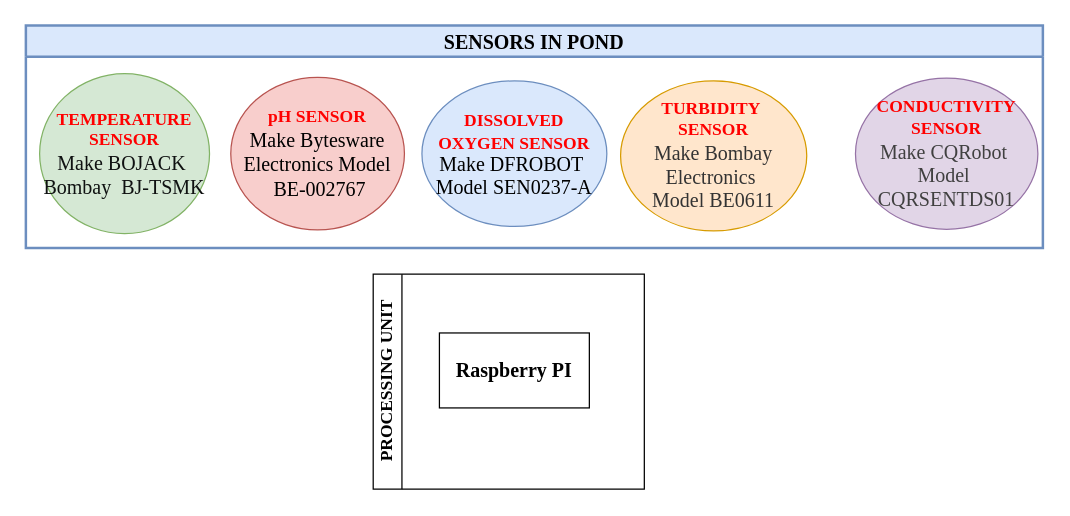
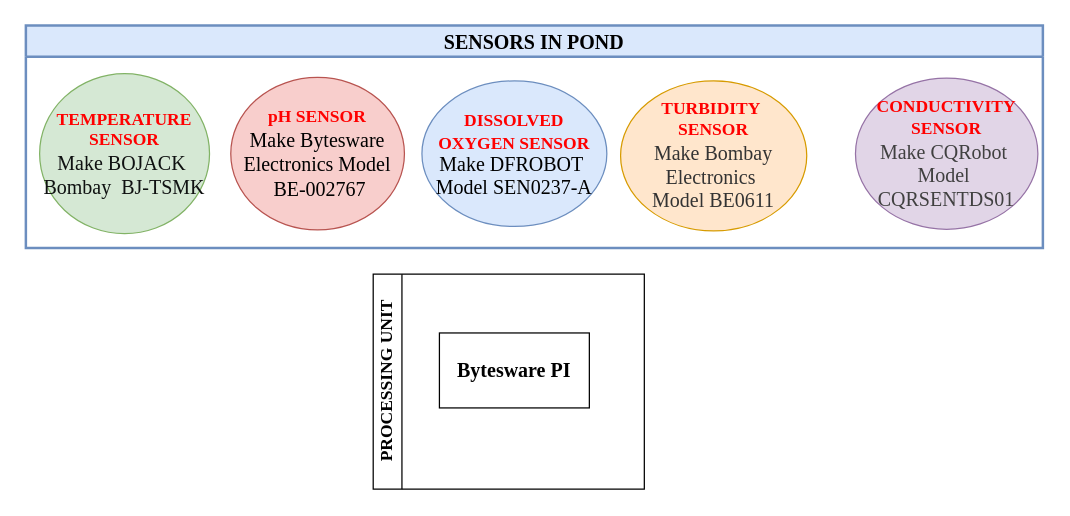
  <mxCell id="0" />
  <mxCell id="1" parent="0" />
  <mxCell id="2" value="&lt;font style=&quot;font-size: 16px;&quot; face=&quot;Times New Roman&quot;&gt;SENSORS IN POND&lt;/font&gt;" style="swimlane;whiteSpace=wrap;html=1;hachureGap=4;fontFamily=Architects Daughter;fontSource=https%3A%2F%2Ffonts.googleapis.com%2Fcss%3Ffamily%3DArchitects%2BDaughter;startSize=25;fillColor=#dae8fc;strokeColor=#6c8ebf;strokeWidth=2;" parent="1" vertex="1"><mxGeometry x="20" y="20" width="814" height="178" as="geometry" /></mxCell>
  <mxCell id="3" value="&lt;b&gt;&lt;font color=&quot;#ff0000&quot; face=&quot;Times New Roman&quot; style=&quot;font-size: 14px;&quot;&gt;TEMPERATURE SENSOR&lt;/font&gt;&lt;/b&gt;&lt;div&gt;&lt;font face=&quot;yoXCy55yE_F0CgokuBOC&quot; size=&quot;3&quot; style=&quot;&quot; color=&quot;#0f1111&quot;&gt;Make BOJACK&amp;nbsp;&lt;/font&gt;&lt;/div&gt;&lt;div&gt;&lt;font face=&quot;yoXCy55yE_F0CgokuBOC&quot; size=&quot;3&quot; style=&quot;&quot; color=&quot;#0f1111&quot;&gt;Bombay&amp;nbsp; BJ-TSMK&lt;/font&gt;&lt;br&gt;&lt;/div&gt;" style="ellipse;whiteSpace=wrap;html=1;fillColor=#d5e8d4;strokeColor=#82b366;" parent="2" vertex="1"><mxGeometry x="11" y="38.5" width="136" height="128" as="geometry" /></mxCell>
  <mxCell id="4" value="&lt;b&gt;&lt;font color=&quot;#ff0000&quot; face=&quot;Times New Roman&quot; style=&quot;font-size: 14px;&quot;&gt;pH SENSOR&lt;/font&gt;&lt;/b&gt;&lt;div&gt;&lt;span style=&quot;font-size: medium; background-color: initial;&quot;&gt;&lt;font face=&quot;xQ1v7T52P131shDl_5Uk&quot;&gt;Make Bytesware Electronics Model&lt;/font&gt;&lt;/span&gt;&lt;/div&gt;&lt;div&gt;&lt;span style=&quot;font-size: medium; background-color: initial;&quot;&gt;&lt;font face=&quot;xQ1v7T52P131shDl_5Uk&quot;&gt;&amp;nbsp;BE-002767&lt;/font&gt;&lt;/span&gt;&lt;/div&gt;" style="ellipse;whiteSpace=wrap;html=1;fillColor=#f8cecc;strokeColor=#b85450;" parent="2" vertex="1"><mxGeometry x="164" y="41.5" width="139" height="122" as="geometry" /></mxCell>
  <mxCell id="5" value="&lt;div style=&quot;line-height: 50%;&quot;&gt;&lt;p style=&quot;line-height: 50%;&quot; class=&quot;MsoNormal&quot;&gt;&lt;b&gt;&lt;font color=&quot;#ff0000&quot; style=&quot;font-size: 14px;&quot; face=&quot;Times New Roman&quot;&gt;DISSOLVED&lt;/font&gt;&lt;/b&gt;&lt;/p&gt;&lt;p style=&quot;line-height: 50%;&quot; class=&quot;MsoNormal&quot;&gt;&lt;b&gt;&lt;font color=&quot;#ff0000&quot; style=&quot;font-size: 14px;&quot; face=&quot;Times New Roman&quot;&gt;OXYGEN SENSOR&lt;/font&gt;&lt;/b&gt;&lt;/p&gt;&lt;div style=&quot;line-height: 4.8px;&quot;&gt;&lt;p style=&quot;line-height: 4.8px;&quot; class=&quot;MsoNormal&quot;&gt;&lt;font face=&quot;Times New Roman&quot; size=&quot;3&quot;&gt;Make DFROBOT&amp;nbsp;&lt;/font&gt;&lt;/p&gt;&lt;p style=&quot;line-height: 4.8px;&quot; class=&quot;MsoNormal&quot;&gt;&lt;font face=&quot;Times New Roman&quot; size=&quot;3&quot;&gt;Model SEN0237-A&lt;/font&gt;&lt;/p&gt;&lt;/div&gt;&lt;/div&gt;" style="ellipse;whiteSpace=wrap;html=1;fillColor=#dae8fc;strokeColor=#6c8ebf;" parent="2" vertex="1"><mxGeometry x="317" y="44.25" width="148" height="116.5" as="geometry" /></mxCell>
  <mxCell id="6" value="&lt;b&gt;&lt;font color=&quot;#ff0000&quot; face=&quot;Times New Roman&quot; style=&quot;font-size: 14px;&quot;&gt;TURBIDITY&amp;nbsp;&lt;/font&gt;&lt;/b&gt;&lt;div&gt;&lt;b&gt;&lt;font color=&quot;#ff0000&quot; face=&quot;Times New Roman&quot; style=&quot;font-size: 14px;&quot;&gt;SENSOR&lt;/font&gt;&lt;/b&gt;&lt;div&gt;&lt;font face=&quot;gRAh0EWO_FDQXErBKF5e&quot; size=&quot;3&quot; color=&quot;#333333&quot;&gt;Make Bombay Electronics&amp;nbsp;&lt;/font&gt;&lt;/div&gt;&lt;div&gt;&lt;font face=&quot;gRAh0EWO_FDQXErBKF5e&quot; size=&quot;3&quot; color=&quot;#333333&quot;&gt;Model BE0611&lt;/font&gt;&lt;br&gt;&lt;/div&gt;&lt;/div&gt;" style="ellipse;whiteSpace=wrap;html=1;fillColor=#ffe6cc;strokeColor=#d79b00;" parent="2" vertex="1"><mxGeometry x="476" y="44.25" width="149" height="120" as="geometry" /></mxCell>
  <mxCell id="7" value="&lt;b&gt;&lt;font color=&quot;#ff0000&quot; face=&quot;Times New Roman&quot; style=&quot;font-size: 14px;&quot;&gt;CONDUCTIVITY SENSOR&lt;/font&gt;&lt;/b&gt;&lt;div&gt;&lt;font face=&quot;nRFbfNNalSt3gt_-9yWB&quot; size=&quot;3&quot; color=&quot;#404040&quot;&gt;Make CQRobot&amp;nbsp;&lt;/font&gt;&lt;/div&gt;&lt;div&gt;&lt;font face=&quot;nRFbfNNalSt3gt_-9yWB&quot; size=&quot;3&quot; color=&quot;#404040&quot;&gt;Model&amp;nbsp;&lt;/font&gt;&lt;/div&gt;&lt;div&gt;&lt;font face=&quot;nRFbfNNalSt3gt_-9yWB&quot; size=&quot;3&quot; color=&quot;#404040&quot;&gt;CQRSENTDS01&lt;/font&gt;&lt;br&gt;&lt;/div&gt;" style="ellipse;whiteSpace=wrap;html=1;fillColor=#e1d5e7;strokeColor=#9673a6;" parent="2" vertex="1"><mxGeometry x="664" y="42" width="146" height="121" as="geometry" /></mxCell>
  <mxCell id="8" value="&lt;font style=&quot;font-size: 14px;&quot; face=&quot;Times New Roman&quot;&gt;PROCESSING UNIT&lt;/font&gt;" style="swimlane;horizontal=0;whiteSpace=wrap;html=1;hachureGap=4;fontFamily=Architects Daughter;fontSource=https%3A%2F%2Ffonts.googleapis.com%2Fcss%3Ffamily%3DArchitects%2BDaughter;swimlaneLine=1;" vertex="1" parent="1"><mxGeometry x="298" y="219" width="217" height="172" as="geometry"><mxRectangle x="304" y="-882" width="35" height="141" as="alternateBounds" /></mxGeometry></mxCell>
- <mxCell id="9" value="&lt;font size=&quot;1&quot; style=&quot;&quot; face=&quot;Times New Roman&quot;&gt;&lt;b style=&quot;font-size: 16px;&quot;&gt;Raspberry PI&lt;/b&gt;&lt;/font&gt;" style="rounded=0;whiteSpace=wrap;html=1;hachureGap=4;fontFamily=Architects Daughter;fontSource=https%3A%2F%2Ffonts.googleapis.com%2Fcss%3Ffamily%3DArchitects%2BDaughter;" vertex="1" parent="8"><mxGeometry x="53" y="47" width="120" height="60" as="geometry" /></mxCell>
+ <mxCell id="9" value="&lt;font size=&quot;1&quot; style=&quot;&quot; face=&quot;Times New Roman&quot;&gt;&lt;b style=&quot;font-size: 16px;&quot;&gt;Bytesware PI&lt;/b&gt;&lt;/font&gt;" style="rounded=0;whiteSpace=wrap;html=1;hachureGap=4;fontFamily=Architects Daughter;fontSource=https%3A%2F%2Ffonts.googleapis.com%2Fcss%3Ffamily%3DArchitects%2BDaughter;" vertex="1" parent="8"><mxGeometry x="53" y="47" width="120" height="60" as="geometry" /></mxCell>
